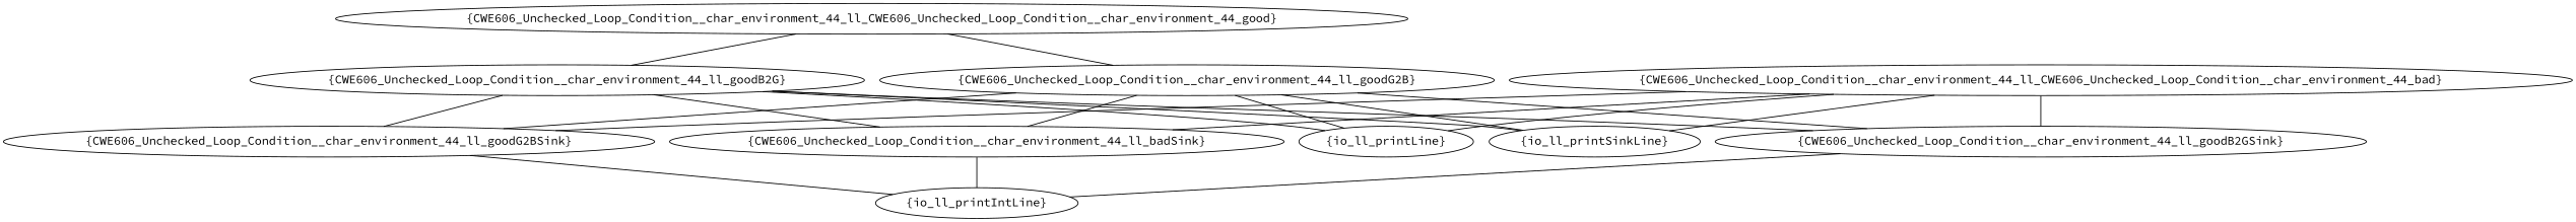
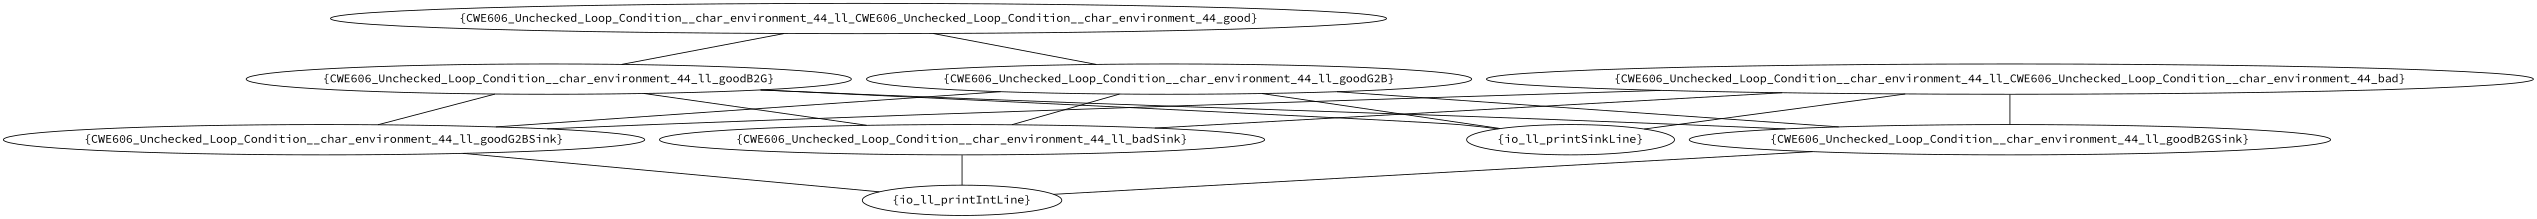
  graph {
    fontname="Source Code Pro"
    node [fontname="Source Code Pro"]
    edge [fontname="Source Code Pro"]
    n1 [label="{CWE606_Unchecked_Loop_Condition__char_environment_44_ll_goodB2GSink}"]
    n2 [label="{io_ll_printIntLine}"]
    n3 [label="{CWE606_Unchecked_Loop_Condition__char_environment_44_ll_goodG2BSink}"]
    n4 [label="{CWE606_Unchecked_Loop_Condition__char_environment_44_ll_goodG2B}"]
    n5 [label="{CWE606_Unchecked_Loop_Condition__char_environment_44_ll_badSink}"]
-   n6 [label="{io_ll_printLine}"]
    n7 [label="{io_ll_printSinkLine}"]
    n8 [label="{CWE606_Unchecked_Loop_Condition__char_environment_44_ll_goodB2G}"]
    n9 [label="{CWE606_Unchecked_Loop_Condition__char_environment_44_ll_CWE606_Unchecked_Loop_Condition__char_environment_44_good}"]
    n10 [label="{CWE606_Unchecked_Loop_Condition__char_environment_44_ll_CWE606_Unchecked_Loop_Condition__char_environment_44_bad}"]
    n1 -- n2
    n3 -- n2
    n4 -- n1
    n4 -- n3
    n4 -- n5
-   n4 -- n6
    n4 -- n7
    n5 -- n2
    n8 -- n1
    n8 -- n3
    n8 -- n5
-   n8 -- n6
    n8 -- n7
    n9 -- n4
    n9 -- n8
    n10 -- n1
    n10 -- n3
    n10 -- n5
-   n10 -- n6
    n10 -- n7
  }
